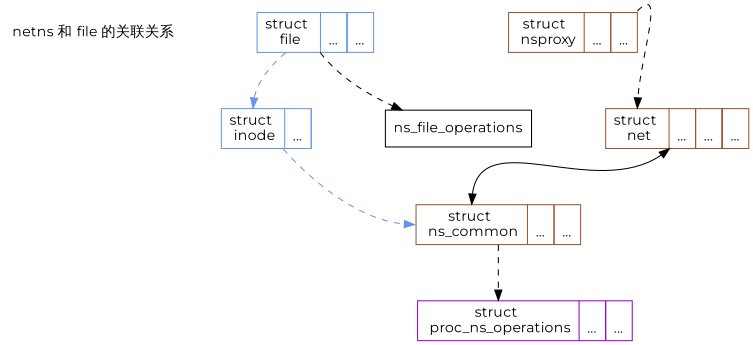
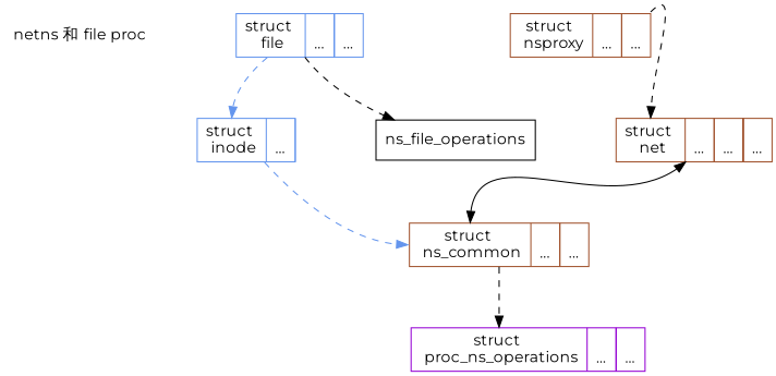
  digraph {
    compound=true
    nodesep=1
    rankdir=TB
    ranksep=.75
    fontname=Montserrat
    node [fontname=Montserrat fontsize=14 shape=record color=sienna]
    edge [fontname=Montserrat fontsize=11 headport=head style=dashed tailport=ops]
-   n1 [label="netns 和 file 的关联关系" shape=plaintext color=""]
+   n1 [label="netns 和 file proc" shape=plaintext color=""]
    n2 [color=cornflowerblue label=" <head> struct \n file |\n			... |\n			<inode> struct inode *f_inode; |\n			<ops> struct file_operations *f_op; |\n			... "]
    n3 [color=cornflowerblue label="<head> struct \n inode  |\n			... |\n			<priv> void *i_private;"]
    ns_file_operations [color=""]
    n5 [label="<head> struct \n ns_common |\n			... |\n			<ops> struct proc_ns_operations *ops; |\n			... "]
    n6 [color=darkviolet label="<head> struct \n proc_ns_operations |\n			... |\n			<install> int (*install)(); |\n			... "]
    n7 [label="<head> struct \n nsproxy |\n			... | \n			<net> struct net *net_ns; |\n			... "]
    n8 [label="<head> struct \n net |\n			... |\n			<ns_comm> struct ns_common ns; |\n			... |\n			<name_head> struct hlist_head *dev_name_head; |\n			<base_head> struct list_head dev_base_head; |\n			<index_head> struct hlist_head *dev_index_head; |\n			... "]
    n2 -> n3 [color=cornflowerblue tailport=inode]
    n2 -> ns_file_operations
    n3 -> n5 [color=cornflowerblue tailport=priv]
    n5 -> n6
    n7 -> n8 [tailport=net]
    n8 -> n5 [dir=both style=solid tailport=ns_comm]
  }
